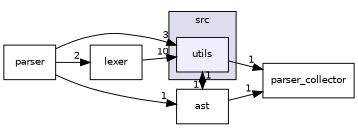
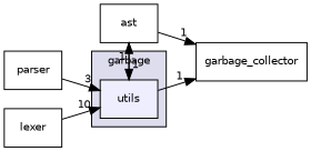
  digraph {
    compound=true
    rankdir=LR
    node [fontname=Helvetica fontsize=10 shape=box]
    edge [headlabel=1 labeldistance=1.5 labelfontname=Helvetica labelfontsize=10]
    n1 [fillcolor="#eeeeff" label=utils pencolor=black style=filled]
-   n2 [label=parser_collector]
+   n2 [label=garbage_collector]
    n3 [label=ast]
    n4 [label=parser]
    n5 [label=lexer]
    subgraph cluster_1 {
      bgcolor="#ddddee"
      fontname=Helvetica
      fontsize=10
-     label=src
+     label=garbage
      pencolor=black
      n1
    }
    n1 -> n2
    n1 -> n3
    n3 -> n1
    n3 -> n2
    n4 -> n1 [headlabel=3]
-   n4 -> n3
-   n4 -> n5 [headlabel=2]
    n5 -> n1 [headlabel=10]
  }
